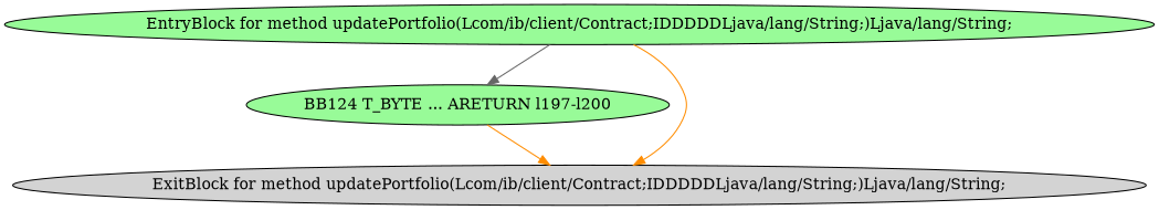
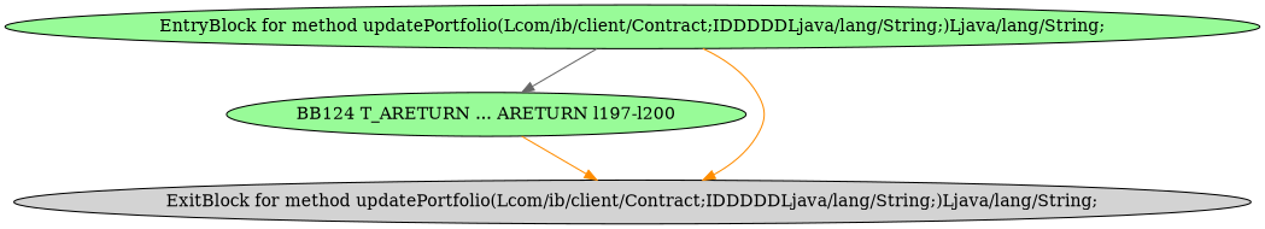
  digraph {
    node [style=filled fillcolor=palegreen]
    edge [color=darkorange]
-   n1 [label="BB124 T_BYTE ... ARETURN l197-l200"]
+   n1 [label="BB124 T_ARETURN ... ARETURN l197-l200"]
    n2 [label="ExitBlock for method updatePortfolio(Lcom/ib/client/Contract;IDDDDDLjava/lang/String;)Ljava/lang/String;" fillcolor=lightgrey]
    n3 [label="EntryBlock for method updatePortfolio(Lcom/ib/client/Contract;IDDDDDLjava/lang/String;)Ljava/lang/String;"]
    n1 -> n2
    n3 -> n1 [color=gray40]
    n3 -> n2
  }
